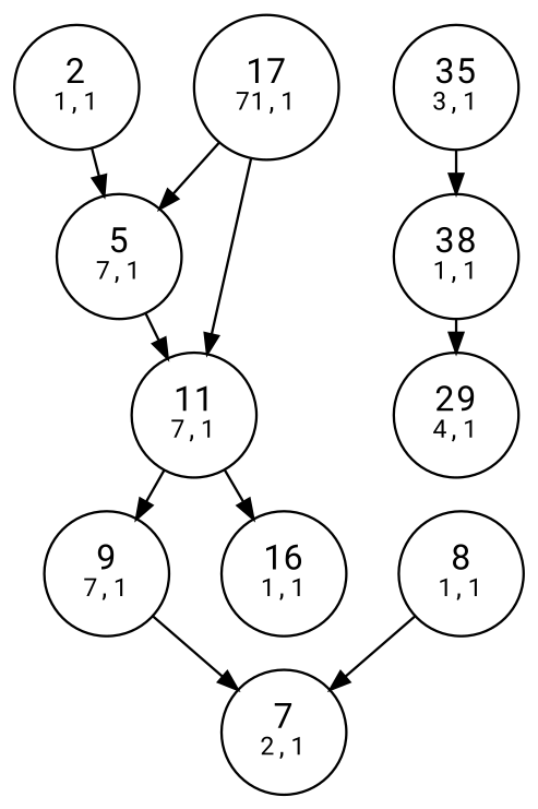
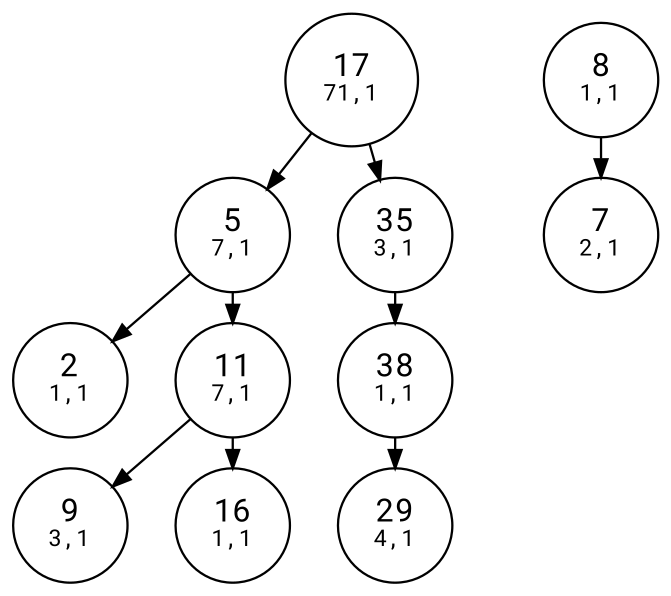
  digraph {
    fontname="Roboto Mono"
    nodesep=0.3
    ranksep=0.2
    node [fontname="Roboto Mono" shape=circle]
    edge [arrowsize=0.8 fontname="Roboto Mono" side=left]
    n1 [label=<17<BR/><FONT POINT-SIZE="10">71,1</FONT>>]
    n2 [label=<5<BR/><FONT POINT-SIZE="10">7,1</FONT>>]
    n3 [label=<35<BR/><FONT POINT-SIZE="10">3,1</FONT>>]
    n4 [label=<2<BR/><FONT POINT-SIZE="10">1,1</FONT>>]
    n5 [label=<11<BR/><FONT POINT-SIZE="10">7,1</FONT>>]
    n6 [label=<38<BR/><FONT POINT-SIZE="10">1,1</FONT>>]
-   n7 [label=<9<BR/><FONT POINT-SIZE="10">7,1</FONT>>]
+   n7 [label=<9<BR/><FONT POINT-SIZE="10">3,1</FONT>>]
    n8 [label=<16<BR/><FONT POINT-SIZE="10">1,1</FONT>>]
    n9 [label=<7<BR/><FONT POINT-SIZE="10">2,1</FONT>>]
    n10 [label=<8<BR/><FONT POINT-SIZE="10">1,1</FONT>>]
    n11 [label=<29<BR/><FONT POINT-SIZE="10">4,1</FONT>>]
    n1 -> n2
-   n1 -> n5 [side=right]
-   n4 -> n2
+   n1 -> n3 [side=right]
+   n2 -> n4
    n2 -> n5 [side=right]
    n3 -> n6 [side=right]
    n5 -> n7
    n5 -> n8 [side=right]
    n6 -> n11
-   n7 -> n9
    n10 -> n9 [side=right]
  }
